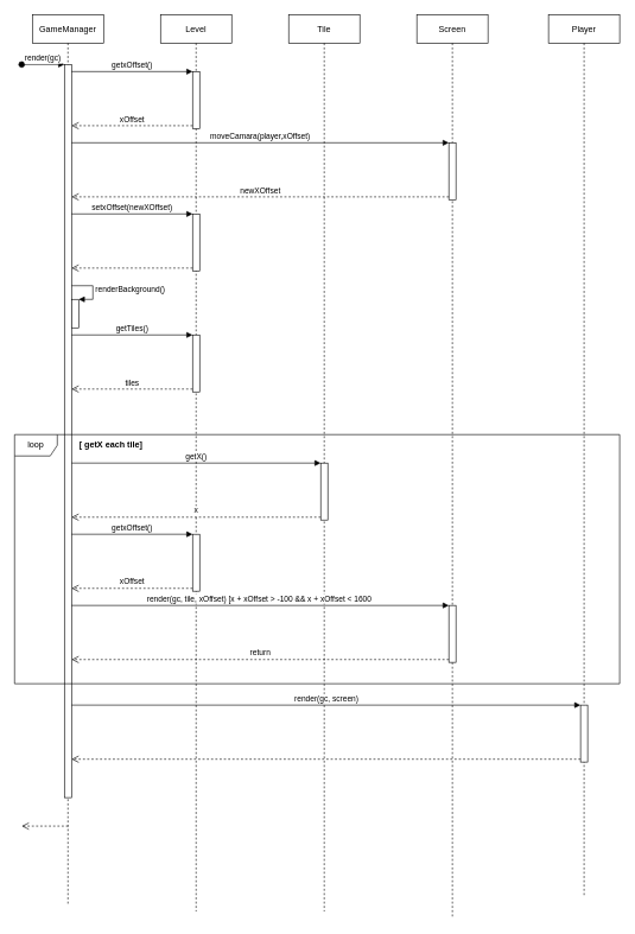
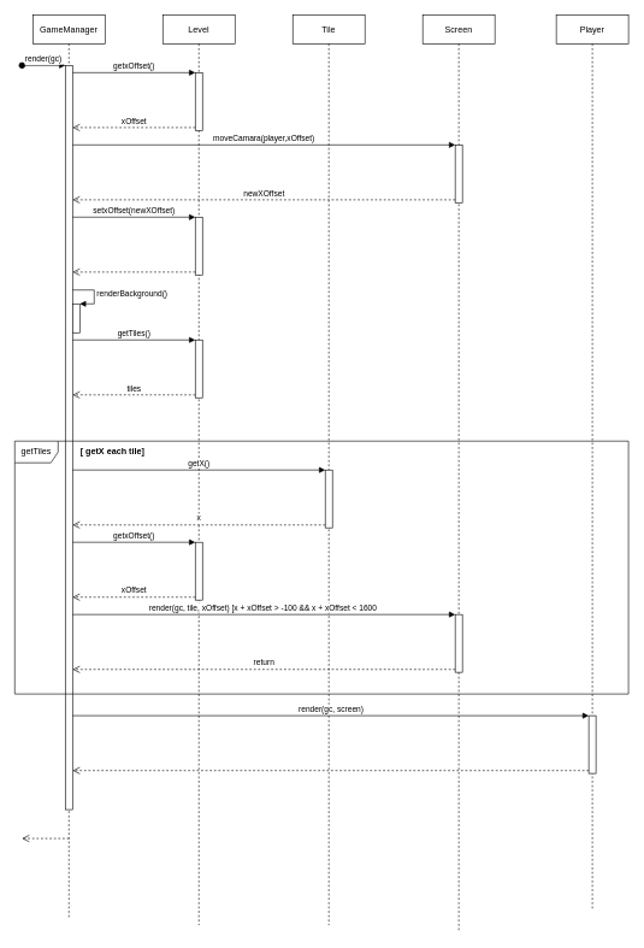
  <mxCell id="0" />
  <mxCell id="1" parent="0" />
  <mxCell id="2" value="GameManager" style="shape=umlLifeline;perimeter=lifelinePerimeter;container=1;collapsible=0;recursiveResize=0;rounded=0;shadow=0;strokeWidth=1;" parent="1" vertex="1"><mxGeometry x="45" y="20" width="100" height="1250" as="geometry" /></mxCell>
  <mxCell id="3" value="" style="points=[];perimeter=orthogonalPerimeter;rounded=0;shadow=0;strokeWidth=1;" parent="2" vertex="1"><mxGeometry x="45" y="70" width="10" height="1030" as="geometry" /></mxCell>
  <mxCell id="4" value="render(gc)" style="verticalAlign=bottom;startArrow=oval;endArrow=block;startSize=8;shadow=0;strokeWidth=1;" parent="2" target="3" edge="1"><mxGeometry relative="1" as="geometry"><mxPoint x="-15" y="70" as="sourcePoint" /></mxGeometry></mxCell>
  <mxCell id="5" value="" style="html=1;points=[];perimeter=orthogonalPerimeter;" parent="2" vertex="1"><mxGeometry x="55" y="400" width="10" height="40" as="geometry" /></mxCell>
  <mxCell id="6" value="renderBackground()" style="edgeStyle=orthogonalEdgeStyle;html=1;align=left;spacingLeft=2;endArrow=block;rounded=0;entryX=1;entryY=0;exitX=1;exitY=0.42;exitDx=0;exitDy=0;exitPerimeter=0;" parent="2" target="5" edge="1"><mxGeometry relative="1" as="geometry"><mxPoint x="55" y="380.8" as="sourcePoint" /><Array as="points"><mxPoint x="85" y="381" /><mxPoint x="85" y="400" /></Array></mxGeometry></mxCell>
  <mxCell id="7" value="Level" style="shape=umlLifeline;perimeter=lifelinePerimeter;container=1;collapsible=0;recursiveResize=0;rounded=0;shadow=0;strokeWidth=1;" parent="1" vertex="1"><mxGeometry x="225" y="20" width="100" height="1260" as="geometry" /></mxCell>
  <mxCell id="8" value="" style="html=1;points=[];perimeter=orthogonalPerimeter;" parent="7" vertex="1"><mxGeometry x="45" y="280" width="10" height="80" as="geometry" /></mxCell>
  <mxCell id="9" value="" style="html=1;points=[];perimeter=orthogonalPerimeter;" parent="7" vertex="1"><mxGeometry x="45" y="450" width="10" height="80" as="geometry" /></mxCell>
  <mxCell id="10" value="" style="html=1;points=[];perimeter=orthogonalPerimeter;" parent="7" vertex="1"><mxGeometry x="45" y="730" width="10" height="80" as="geometry" /></mxCell>
  <mxCell id="11" value="Tile" style="shape=umlLifeline;perimeter=lifelinePerimeter;container=1;collapsible=0;recursiveResize=0;rounded=0;shadow=0;strokeWidth=1;" parent="1" vertex="1"><mxGeometry x="405" y="20" width="100" height="1260" as="geometry" /></mxCell>
  <mxCell id="12" value="Screen" style="shape=umlLifeline;perimeter=lifelinePerimeter;container=1;collapsible=0;recursiveResize=0;rounded=0;shadow=0;strokeWidth=1;" parent="1" vertex="1"><mxGeometry x="585" y="20" width="100" height="1270" as="geometry" /></mxCell>
  <mxCell id="13" value="" style="html=1;points=[];perimeter=orthogonalPerimeter;" parent="12" vertex="1"><mxGeometry x="45" y="180" width="10" height="80" as="geometry" /></mxCell>
  <mxCell id="14" value="" style="html=1;points=[];perimeter=orthogonalPerimeter;" parent="12" vertex="1"><mxGeometry x="45" y="830" width="10" height="80" as="geometry" /></mxCell>
  <mxCell id="15" value="Player" style="shape=umlLifeline;perimeter=lifelinePerimeter;container=1;collapsible=0;recursiveResize=0;rounded=0;shadow=0;strokeWidth=1;" parent="1" vertex="1"><mxGeometry x="770" y="20" width="100" height="1240" as="geometry" /></mxCell>
  <mxCell id="16" value="" style="html=1;points=[];perimeter=orthogonalPerimeter;" parent="15" vertex="1"><mxGeometry x="45" y="970" width="10" height="80" as="geometry" /></mxCell>
  <mxCell id="17" value="" style="html=1;points=[];perimeter=orthogonalPerimeter;" parent="1" vertex="1"><mxGeometry x="270" y="100" width="10" height="80" as="geometry" /></mxCell>
  <mxCell id="18" value="getxOffset()" style="html=1;verticalAlign=bottom;endArrow=block;entryX=0;entryY=0;" parent="1" target="17" edge="1"><mxGeometry relative="1" as="geometry"><mxPoint x="100" y="100" as="sourcePoint" /></mxGeometry></mxCell>
  <mxCell id="19" value="xOffset" style="html=1;verticalAlign=bottom;endArrow=open;dashed=1;endSize=8;exitX=0;exitY=0.95;" parent="1" source="17" edge="1"><mxGeometry relative="1" as="geometry"><mxPoint x="100" y="176" as="targetPoint" /></mxGeometry></mxCell>
  <mxCell id="20" value="moveCamara(player,xOffset)" style="html=1;verticalAlign=bottom;endArrow=block;entryX=0;entryY=0;" parent="1" target="13" edge="1"><mxGeometry relative="1" as="geometry"><mxPoint x="100" y="200" as="sourcePoint" /></mxGeometry></mxCell>
  <mxCell id="21" value="newXOffset" style="html=1;verticalAlign=bottom;endArrow=open;dashed=1;endSize=8;exitX=0;exitY=0.95;" parent="1" source="13" edge="1"><mxGeometry relative="1" as="geometry"><mxPoint x="100" y="276" as="targetPoint" /></mxGeometry></mxCell>
  <mxCell id="22" value="setxOffset(newXOffset)" style="html=1;verticalAlign=bottom;endArrow=block;entryX=0;entryY=0;" parent="1" target="8" edge="1"><mxGeometry relative="1" as="geometry"><mxPoint x="100" y="300" as="sourcePoint" /></mxGeometry></mxCell>
  <mxCell id="23" value="" style="html=1;verticalAlign=bottom;endArrow=open;dashed=1;endSize=8;exitX=0;exitY=0.95;" parent="1" source="8" edge="1"><mxGeometry relative="1" as="geometry"><mxPoint x="100" y="376" as="targetPoint" /></mxGeometry></mxCell>
  <mxCell id="24" value="getTiles()" style="html=1;verticalAlign=bottom;endArrow=block;entryX=0;entryY=0;" parent="1" target="9" edge="1"><mxGeometry relative="1" as="geometry"><mxPoint x="100" y="470" as="sourcePoint" /></mxGeometry></mxCell>
  <mxCell id="25" value="tiles" style="html=1;verticalAlign=bottom;endArrow=open;dashed=1;endSize=8;exitX=0;exitY=0.95;" parent="1" source="9" edge="1"><mxGeometry relative="1" as="geometry"><mxPoint x="100" y="546" as="targetPoint" /></mxGeometry></mxCell>
- <mxCell id="26" value="loop" style="shape=umlFrame;whiteSpace=wrap;html=1;" parent="1" vertex="1"><mxGeometry y="610" width="850" height="350" as="geometry" x="20" /></mxCell>
+ <mxCell id="26" value="getTiles" style="shape=umlFrame;whiteSpace=wrap;html=1;" parent="1" vertex="1"><mxGeometry y="610" width="850" height="350" as="geometry" x="20" /></mxCell>
  <mxCell id="27" value="&lt;font style=&quot;font-size: 12px&quot;&gt;[ getX each tile]&lt;/font&gt;" style="text;strokeColor=none;fillColor=none;html=1;fontSize=24;fontStyle=1;verticalAlign=middle;align=center;" parent="1" vertex="1"><mxGeometry x="60" y="600" width="190" height="40" as="geometry" /></mxCell>
  <mxCell id="28" value="" style="html=1;points=[];perimeter=orthogonalPerimeter;" parent="1" vertex="1"><mxGeometry x="450" y="650" width="10" height="80" as="geometry" /></mxCell>
  <mxCell id="29" value="getX()" style="html=1;verticalAlign=bottom;endArrow=block;entryX=0;entryY=0;" parent="1" target="28" edge="1"><mxGeometry relative="1" as="geometry"><mxPoint x="100" y="650" as="sourcePoint" /></mxGeometry></mxCell>
  <mxCell id="30" value="x" style="html=1;verticalAlign=bottom;endArrow=open;dashed=1;endSize=8;exitX=0;exitY=0.95;" parent="1" source="28" edge="1"><mxGeometry relative="1" as="geometry"><mxPoint x="100" y="726" as="targetPoint" /></mxGeometry></mxCell>
  <mxCell id="31" value="getxOffset()" style="html=1;verticalAlign=bottom;endArrow=block;entryX=0;entryY=0;" parent="1" target="10" edge="1"><mxGeometry relative="1" as="geometry"><mxPoint x="100" y="750" as="sourcePoint" /></mxGeometry></mxCell>
  <mxCell id="32" value="xOffset" style="html=1;verticalAlign=bottom;endArrow=open;dashed=1;endSize=8;exitX=0;exitY=0.95;" parent="1" source="10" edge="1"><mxGeometry relative="1" as="geometry"><mxPoint x="100" y="826" as="targetPoint" /></mxGeometry></mxCell>
  <mxCell id="33" value="render(gc, tile, xOffset) [x + xOffset &amp;gt; -100 &amp;amp;&amp;amp; x + xOffset &amp;lt; 1600&amp;nbsp;" style="html=1;verticalAlign=bottom;endArrow=block;entryX=0;entryY=0;" parent="1" target="14" edge="1"><mxGeometry relative="1" as="geometry"><mxPoint x="100" y="850" as="sourcePoint" /></mxGeometry></mxCell>
  <mxCell id="34" value="return" style="html=1;verticalAlign=bottom;endArrow=open;dashed=1;endSize=8;exitX=0;exitY=0.95;" parent="1" source="14" edge="1"><mxGeometry relative="1" as="geometry"><mxPoint x="100" y="926" as="targetPoint" /></mxGeometry></mxCell>
  <mxCell id="35" value="render(gc, screen)" style="html=1;verticalAlign=bottom;endArrow=block;entryX=0;entryY=0;" parent="1" target="16" edge="1"><mxGeometry relative="1" as="geometry"><mxPoint x="100" y="990" as="sourcePoint" /></mxGeometry></mxCell>
  <mxCell id="36" value="" style="html=1;verticalAlign=bottom;endArrow=open;dashed=1;endSize=8;exitX=0;exitY=0.95;" parent="1" source="16" edge="1"><mxGeometry relative="1" as="geometry"><mxPoint x="100" y="1066" as="targetPoint" /></mxGeometry></mxCell>
  <mxCell id="37" value="" style="html=1;verticalAlign=bottom;endArrow=open;dashed=1;endSize=8;exitX=0.502;exitY=0.912;exitDx=0;exitDy=0;exitPerimeter=0;" parent="1" source="2" edge="1"><mxGeometry relative="1" as="geometry"><mxPoint x="90" y="1160" as="sourcePoint" /><mxPoint x="30" y="1160" as="targetPoint" /></mxGeometry></mxCell>
